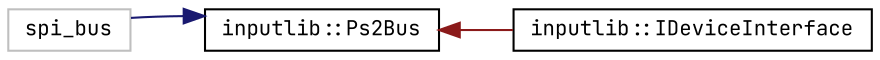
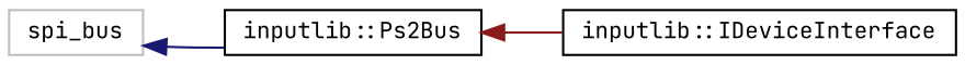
  digraph {
    fontname="JetBrains Mono"
    rankdir=LR
    node [color=black fillcolor=white fontname="JetBrains Mono" fontsize=10 shape=record style=filled]
    edge [dir=back fontname="JetBrains Mono" fontsize=10 labelfontname=Helvetica labelfontsize=10 style=solid]
    n1 [color=grey75 height=0.2 label=spi_bus width=0.4]
    n2 [height=0.2 label="inputlib::Ps2Bus" width=0.4]
    n3 [height=0.2 label="inputlib::IDeviceInterface" width=0.4]
-   n2 -> n1 [color=midnightblue]
+   n1 -> n2 [color=midnightblue]
    n2 -> n3 [color=firebrick4]
  }
